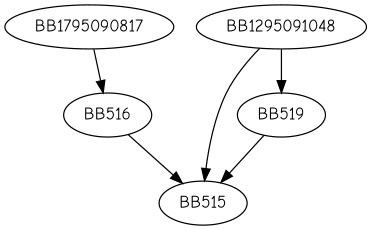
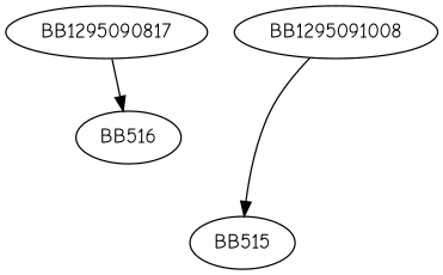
  digraph {
    fontname="Comic Neue"
    node [fontname="Comic Neue"]
    edge [fontname="Comic Neue"]
-   BB1295090817 [label=BB1795090817]
+   BB1295090817
    BB516
    n3 [label=BB515]
-   BB1295091048
-   BB519
+   BB1295091048 [label=BB1295091008]
    BB1295090817 -> BB516
-   BB516 -> n3
    BB1295091048 -> n3
-   BB1295091048 -> BB519
-   BB519 -> n3
  }
